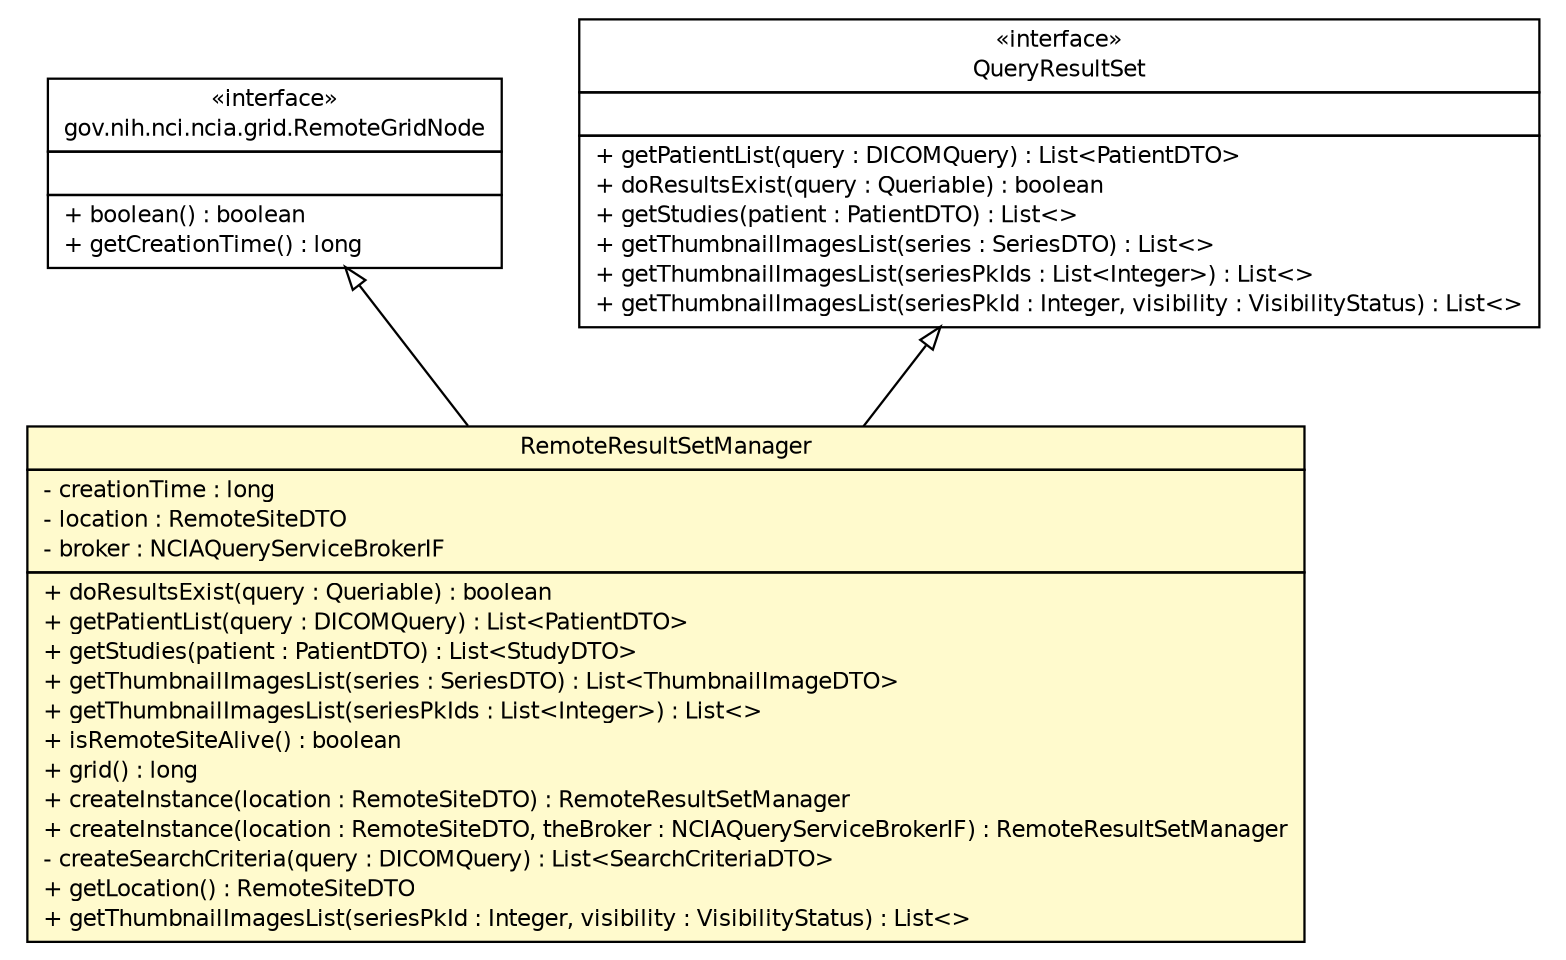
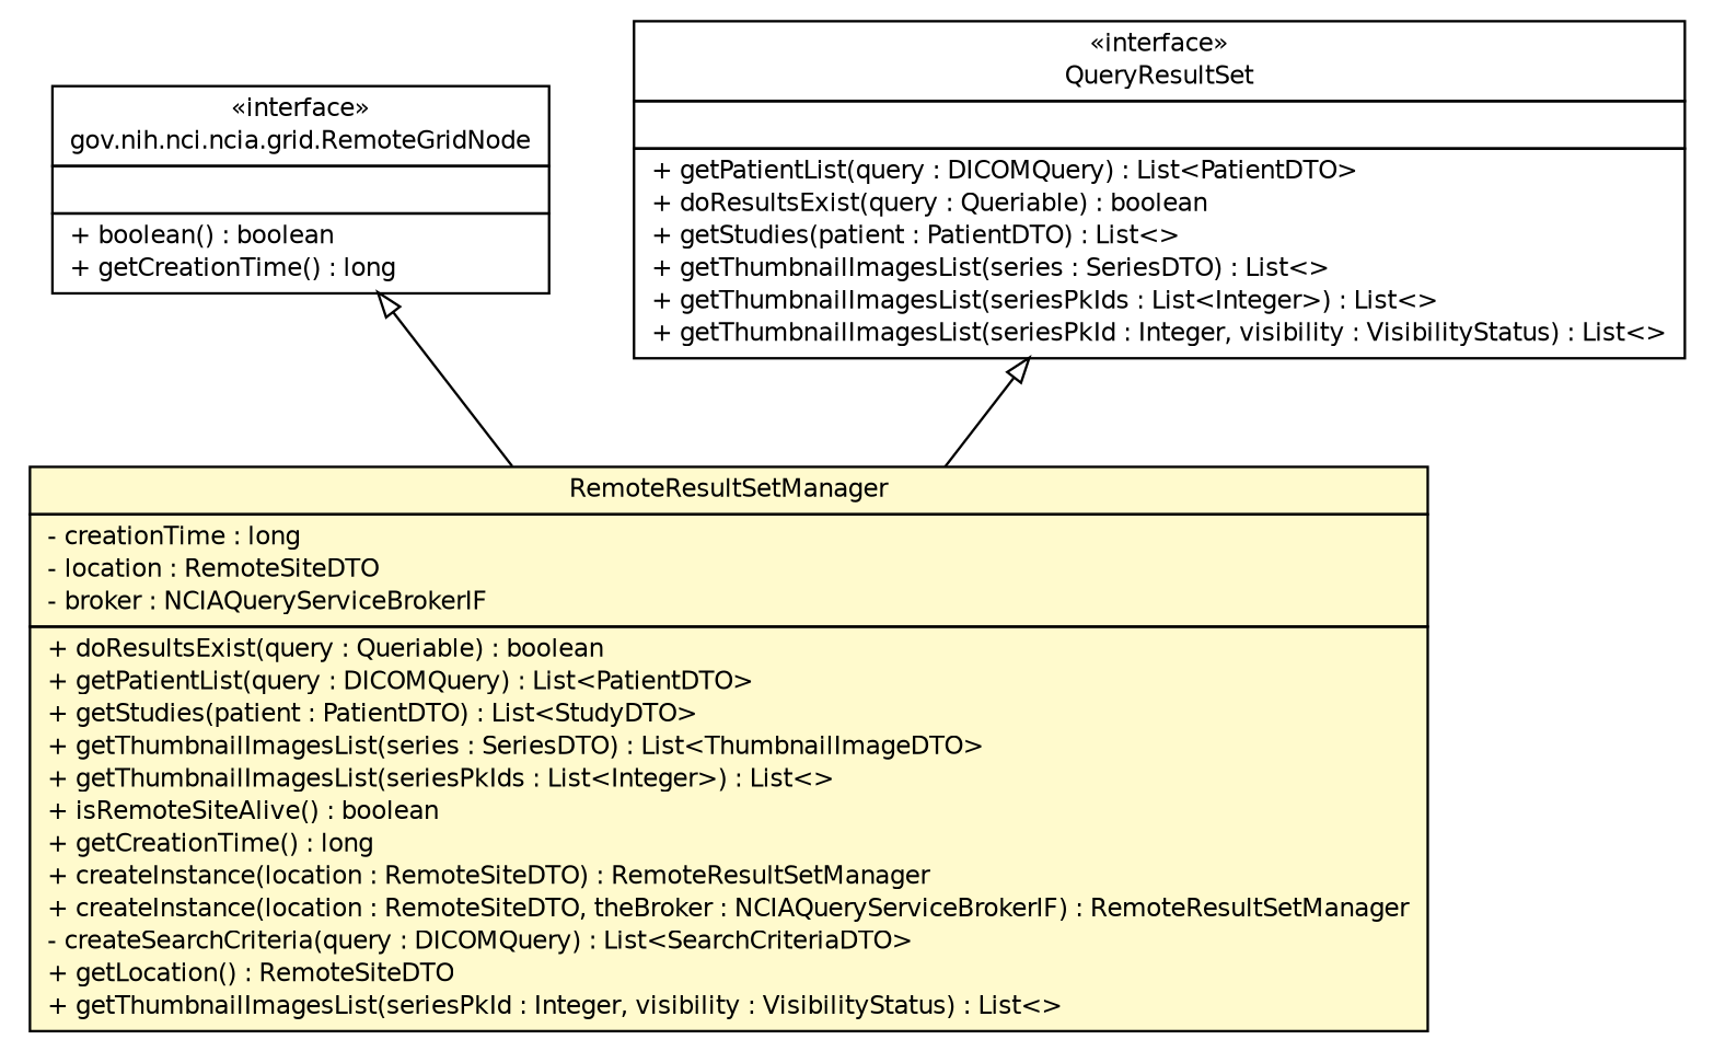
  digraph {
    node [fontcolor=black fontname=Helvetica fontsize=10.0 shape=plaintext]
    edge [arrowtail=empty dir=back fontname=Helvetica fontsize=10 headport=p labelfontname=Helvetica labelfontsize=10 style=solid tailport=p]
    n1 [label=<<table border="0" cellborder="1" cellspacing="0" cellpadding="2" port="p" href="../grid/RemoteGridNode.html"> 		<tr><td><table border="0" cellspacing="0" cellpadding="1"> 			<tr><td> &laquo;interface&raquo; </td></tr> 			<tr><td> gov.nih.nci.ncia.grid.RemoteGridNode </td></tr> 		</table></td></tr> 		<tr><td><table border="0" cellspacing="0" cellpadding="1"> 			<tr><td align="left">  </td></tr> 		</table></td></tr> 		<tr><td><table border="0" cellspacing="0" cellpadding="1"> 			<tr><td align="left"> + boolean() : boolean </td></tr> 			<tr><td align="left"> + getCreationTime() : long </td></tr> 		</table></td></tr> 		</table>>]
-   n2 [label=<<table border="0" cellborder="1" cellspacing="0" cellpadding="2" port="p" bgcolor="lemonChiffon" href="./RemoteResultSetManager.html"> 		<tr><td><table border="0" cellspacing="0" cellpadding="1"> 			<tr><td> RemoteResultSetManager </td></tr> 		</table></td></tr> 		<tr><td><table border="0" cellspacing="0" cellpadding="1"> 			<tr><td align="left"> - creationTime : long </td></tr> 			<tr><td align="left"> - location : RemoteSiteDTO </td></tr> 			<tr><td align="left"> - broker : NCIAQueryServiceBrokerIF </td></tr> 		</table></td></tr> 		<tr><td><table border="0" cellspacing="0" cellpadding="1"> 			<tr><td align="left"> + doResultsExist(query : Queriable) : boolean </td></tr> 			<tr><td align="left"> + getPatientList(query : DICOMQuery) : List&lt;PatientDTO&gt; </td></tr> 			<tr><td align="left"> + getStudies(patient : PatientDTO) : List&lt;StudyDTO&gt; </td></tr> 			<tr><td align="left"> + getThumbnailImagesList(series : SeriesDTO) : List&lt;ThumbnailImageDTO&gt; </td></tr> 			<tr><td align="left"> + getThumbnailImagesList(seriesPkIds : List&lt;Integer&gt;) : List&lt;&gt; </td></tr> 			<tr><td align="left"> + isRemoteSiteAlive() : boolean </td></tr> 			<tr><td align="left"> + grid() : long </td></tr> 			<tr><td align="left"> + createInstance(location : RemoteSiteDTO) : RemoteResultSetManager </td></tr> 			<tr><td align="left"> + createInstance(location : RemoteSiteDTO, theBroker : NCIAQueryServiceBrokerIF) : RemoteResultSetManager </td></tr> 			<tr><td align="left"> - createSearchCriteria(query : DICOMQuery) : List&lt;SearchCriteriaDTO&gt; </td></tr> 			<tr><td align="left"> + getLocation() : RemoteSiteDTO </td></tr> 			<tr><td align="left"> + getThumbnailImagesList(seriesPkId : Integer, visibility : VisibilityStatus) : List&lt;&gt; </td></tr> 		</table></td></tr> 		</table>>]
+   n2 [label=<<table border="0" cellborder="1" cellspacing="0" cellpadding="2" port="p" bgcolor="lemonChiffon" href="./RemoteResultSetManager.html"> 		<tr><td><table border="0" cellspacing="0" cellpadding="1"> 			<tr><td> RemoteResultSetManager </td></tr> 		</table></td></tr> 		<tr><td><table border="0" cellspacing="0" cellpadding="1"> 			<tr><td align="left"> - creationTime : long </td></tr> 			<tr><td align="left"> - location : RemoteSiteDTO </td></tr> 			<tr><td align="left"> - broker : NCIAQueryServiceBrokerIF </td></tr> 		</table></td></tr> 		<tr><td><table border="0" cellspacing="0" cellpadding="1"> 			<tr><td align="left"> + doResultsExist(query : Queriable) : boolean </td></tr> 			<tr><td align="left"> + getPatientList(query : DICOMQuery) : List&lt;PatientDTO&gt; </td></tr> 			<tr><td align="left"> + getStudies(patient : PatientDTO) : List&lt;StudyDTO&gt; </td></tr> 			<tr><td align="left"> + getThumbnailImagesList(series : SeriesDTO) : List&lt;ThumbnailImageDTO&gt; </td></tr> 			<tr><td align="left"> + getThumbnailImagesList(seriesPkIds : List&lt;Integer&gt;) : List&lt;&gt; </td></tr> 			<tr><td align="left"> + isRemoteSiteAlive() : boolean </td></tr> 			<tr><td align="left"> + getCreationTime() : long </td></tr> 			<tr><td align="left"> + createInstance(location : RemoteSiteDTO) : RemoteResultSetManager </td></tr> 			<tr><td align="left"> + createInstance(location : RemoteSiteDTO, theBroker : NCIAQueryServiceBrokerIF) : RemoteResultSetManager </td></tr> 			<tr><td align="left"> - createSearchCriteria(query : DICOMQuery) : List&lt;SearchCriteriaDTO&gt; </td></tr> 			<tr><td align="left"> + getLocation() : RemoteSiteDTO </td></tr> 			<tr><td align="left"> + getThumbnailImagesList(seriesPkId : Integer, visibility : VisibilityStatus) : List&lt;&gt; </td></tr> 		</table></td></tr> 		</table>>]
    n3 [label=<<table border="0" cellborder="1" cellspacing="0" cellpadding="2" port="p" href="./QueryResultSet.html"> 		<tr><td><table border="0" cellspacing="0" cellpadding="1"> 			<tr><td> &laquo;interface&raquo; </td></tr> 			<tr><td> QueryResultSet </td></tr> 		</table></td></tr> 		<tr><td><table border="0" cellspacing="0" cellpadding="1"> 			<tr><td align="left">  </td></tr> 		</table></td></tr> 		<tr><td><table border="0" cellspacing="0" cellpadding="1"> 			<tr><td align="left"> + getPatientList(query : DICOMQuery) : List&lt;PatientDTO&gt; </td></tr> 			<tr><td align="left"> + doResultsExist(query : Queriable) : boolean </td></tr> 			<tr><td align="left"> + getStudies(patient : PatientDTO) : List&lt;&gt; </td></tr> 			<tr><td align="left"> + getThumbnailImagesList(series : SeriesDTO) : List&lt;&gt; </td></tr> 			<tr><td align="left"> + getThumbnailImagesList(seriesPkIds : List&lt;Integer&gt;) : List&lt;&gt; </td></tr> 			<tr><td align="left"> + getThumbnailImagesList(seriesPkId : Integer, visibility : VisibilityStatus) : List&lt;&gt; </td></tr> 		</table></td></tr> 		</table>>]
    n1 -> n2
    n3 -> n2
  }
